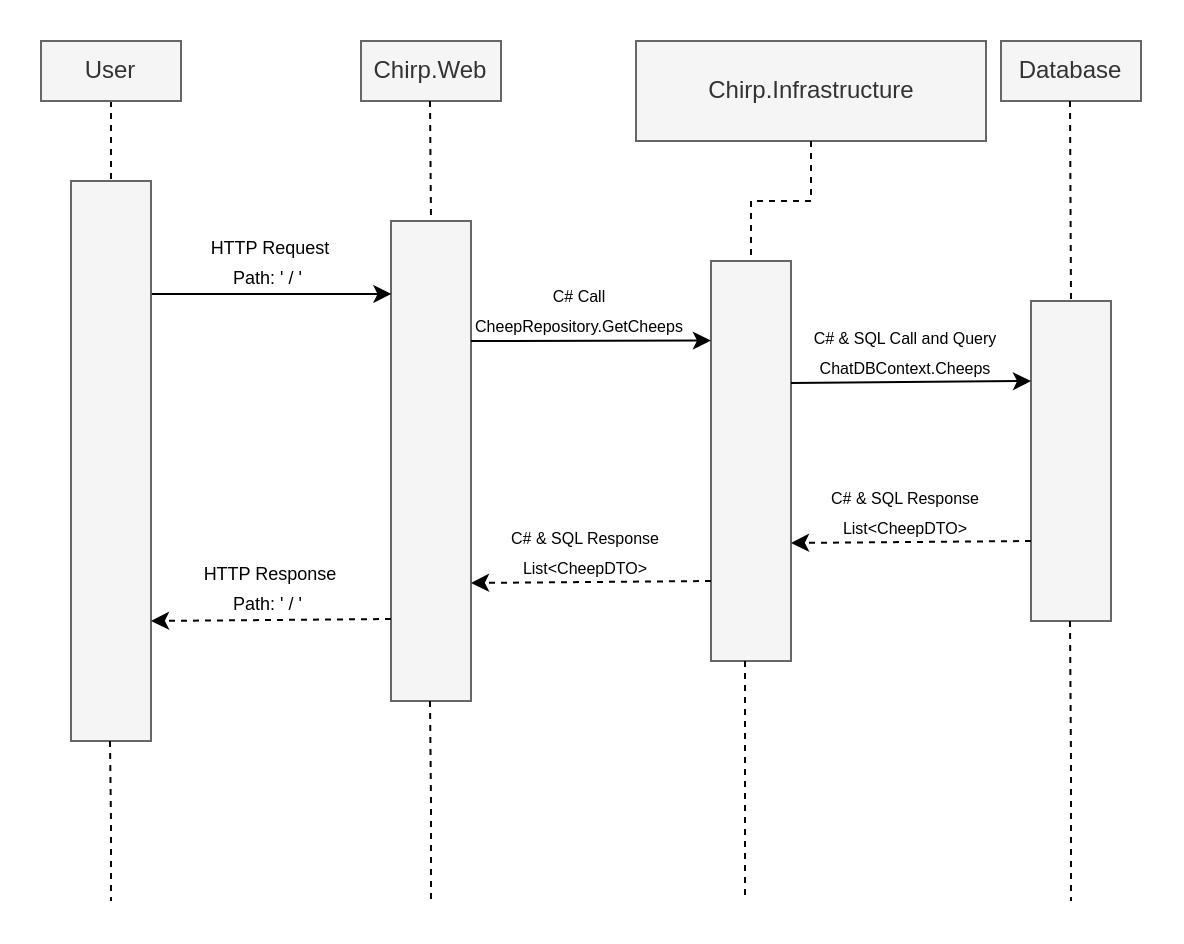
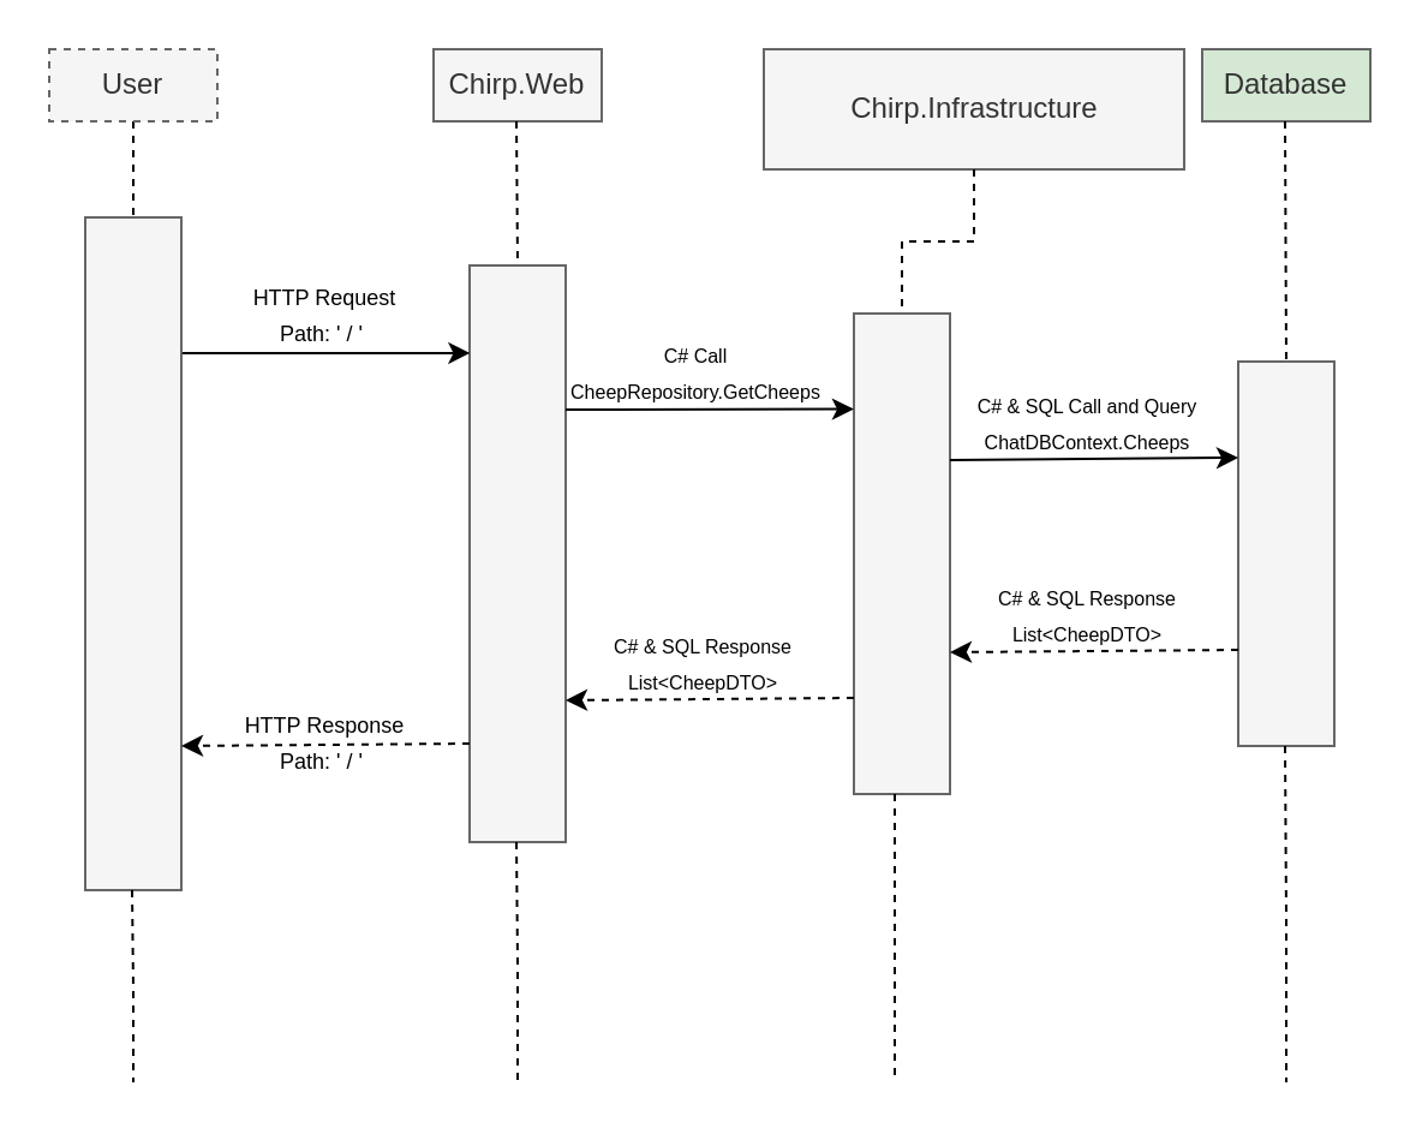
  <mxCell id="0" />
  <mxCell id="1" parent="0" />
  <mxCell id="2" value="" style="rounded=0;whiteSpace=wrap;html=1;fillColor=#f5f5f5;fontColor=#333333;strokeColor=#666666;" vertex="1" parent="1"><mxGeometry x="35" y="90" width="40" height="280" as="geometry" /></mxCell>
  <mxCell id="3" value="" style="rounded=0;whiteSpace=wrap;html=1;fillColor=#f5f5f5;fontColor=#333333;strokeColor=#666666;" vertex="1" parent="1"><mxGeometry x="195" y="110" width="40" height="240" as="geometry" /></mxCell>
  <mxCell id="4" value="" style="rounded=0;whiteSpace=wrap;html=1;fillColor=#f5f5f5;fontColor=#333333;strokeColor=#666666;" vertex="1" parent="1"><mxGeometry x="355" y="130" width="40" height="200" as="geometry" /></mxCell>
  <mxCell id="5" value="" style="rounded=0;whiteSpace=wrap;html=1;fillColor=#f5f5f5;fontColor=#333333;strokeColor=#666666;" vertex="1" parent="1"><mxGeometry x="515" y="150" width="40" height="160" as="geometry" /></mxCell>
  <mxCell id="6" style="edgeStyle=orthogonalEdgeStyle;rounded=0;orthogonalLoop=1;jettySize=auto;html=1;exitX=0.5;exitY=1;exitDx=0;exitDy=0;entryX=0.5;entryY=0;entryDx=0;entryDy=0;endArrow=none;endFill=0;dashed=1;" edge="1" parent="1" source="7" target="2"><mxGeometry relative="1" as="geometry" /></mxCell>
- <mxCell id="7" value="User" style="rounded=0;whiteSpace=wrap;html=1;fillColor=#f5f5f5;fontColor=#333333;strokeColor=#666666;" vertex="1" parent="1"><mxGeometry x="20" y="20" width="70" height="30" as="geometry" /></mxCell>
+ <mxCell id="7" value="User" style="rounded=0;whiteSpace=wrap;html=1;fillColor=#f5f5f5;fontColor=#333333;strokeColor=#666666;dashed=1;" vertex="1" parent="1"><mxGeometry x="20" y="20" width="70" height="30" as="geometry" /></mxCell>
  <mxCell id="8" value="Chirp.Web" style="rounded=0;whiteSpace=wrap;html=1;fillColor=#f5f5f5;fontColor=#333333;strokeColor=#666666;" vertex="1" parent="1"><mxGeometry x="180" y="20" width="70" height="30" as="geometry" /></mxCell>
  <mxCell id="9" value="Chirp.Infrastructure" style="rounded=0;whiteSpace=wrap;html=1;fillColor=#f5f5f5;fontColor=#333333;strokeColor=#666666;" vertex="1" parent="1"><mxGeometry x="317.5" y="20" width="175" height="50" as="geometry" /></mxCell>
- <mxCell id="10" value="Database" style="rounded=0;whiteSpace=wrap;html=1;fillColor=#f5f5f5;fontColor=#333333;strokeColor=#666666;" vertex="1" parent="1"><mxGeometry x="500" y="20" width="70" height="30" as="geometry" /></mxCell>
+ <mxCell id="10" value="Database" style="rounded=0;whiteSpace=wrap;html=1;fillColor=#d5e8d4;fontColor=#333333;strokeColor=#666666;" vertex="1" parent="1"><mxGeometry x="500" y="20" width="70" height="30" as="geometry" /></mxCell>
  <mxCell id="11" style="edgeStyle=orthogonalEdgeStyle;rounded=0;orthogonalLoop=1;jettySize=auto;html=1;exitX=0.5;exitY=1;exitDx=0;exitDy=0;entryX=0.5;entryY=0;entryDx=0;entryDy=0;endArrow=none;endFill=0;dashed=1;" edge="1" parent="1" target="3"><mxGeometry relative="1" as="geometry"><mxPoint x="214.5" y="50" as="sourcePoint" /><mxPoint x="214.5" y="90" as="targetPoint" /></mxGeometry></mxCell>
  <mxCell id="12" style="edgeStyle=orthogonalEdgeStyle;rounded=0;orthogonalLoop=1;jettySize=auto;html=1;exitX=0.5;exitY=1;exitDx=0;exitDy=0;entryX=0.5;entryY=0;entryDx=0;entryDy=0;endArrow=none;endFill=0;dashed=1;" edge="1" parent="1" source="9" target="4"><mxGeometry relative="1" as="geometry"><mxPoint x="372" y="50" as="sourcePoint" /><mxPoint x="372.5" y="110" as="targetPoint" /></mxGeometry></mxCell>
  <mxCell id="13" style="edgeStyle=orthogonalEdgeStyle;rounded=0;orthogonalLoop=1;jettySize=auto;html=1;exitX=0.5;exitY=1;exitDx=0;exitDy=0;entryX=0.5;entryY=0;entryDx=0;entryDy=0;endArrow=none;endFill=0;dashed=1;" edge="1" parent="1" target="5"><mxGeometry relative="1" as="geometry"><mxPoint x="534.5" y="50" as="sourcePoint" /><mxPoint x="535" y="110" as="targetPoint" /></mxGeometry></mxCell>
  <mxCell id="14" style="edgeStyle=orthogonalEdgeStyle;rounded=0;orthogonalLoop=1;jettySize=auto;html=1;exitX=0.5;exitY=1;exitDx=0;exitDy=0;entryX=0.5;entryY=0;entryDx=0;entryDy=0;endArrow=none;endFill=0;dashed=1;" edge="1" parent="1"><mxGeometry relative="1" as="geometry"><mxPoint x="214.5" y="350" as="sourcePoint" /><mxPoint x="215" y="450" as="targetPoint" /></mxGeometry></mxCell>
  <mxCell id="15" style="edgeStyle=orthogonalEdgeStyle;rounded=0;orthogonalLoop=1;jettySize=auto;html=1;exitX=0.5;exitY=1;exitDx=0;exitDy=0;endArrow=none;endFill=0;dashed=1;" edge="1" parent="1"><mxGeometry relative="1" as="geometry"><mxPoint x="54.5" y="370" as="sourcePoint" /><mxPoint x="55" y="450" as="targetPoint" /></mxGeometry></mxCell>
  <mxCell id="16" style="edgeStyle=orthogonalEdgeStyle;rounded=0;orthogonalLoop=1;jettySize=auto;html=1;exitX=0.5;exitY=1;exitDx=0;exitDy=0;endArrow=none;endFill=0;dashed=1;" edge="1" parent="1"><mxGeometry relative="1" as="geometry"><mxPoint x="372" y="330" as="sourcePoint" /><mxPoint x="372" y="450" as="targetPoint" /></mxGeometry></mxCell>
  <mxCell id="17" style="edgeStyle=orthogonalEdgeStyle;rounded=0;orthogonalLoop=1;jettySize=auto;html=1;exitX=0.5;exitY=1;exitDx=0;exitDy=0;endArrow=none;endFill=0;dashed=1;" edge="1" parent="1"><mxGeometry relative="1" as="geometry"><mxPoint x="534.5" y="310" as="sourcePoint" /><mxPoint x="535" y="450" as="targetPoint" /></mxGeometry></mxCell>
  <mxCell id="18" value="" style="endArrow=classic;html=1;rounded=0;exitX=1;exitY=0.25;exitDx=0;exitDy=0;entryX=-0.001;entryY=0.199;entryDx=0;entryDy=0;entryPerimeter=0;" edge="1" parent="1" source="3" target="4"><mxGeometry width="50" height="50" relative="1" as="geometry"><mxPoint x="305" y="240" as="sourcePoint" /><mxPoint x="295" y="180" as="targetPoint" /></mxGeometry></mxCell>
  <mxCell id="19" value="" style="endArrow=classic;html=1;rounded=0;exitX=1.011;exitY=0.202;exitDx=0;exitDy=0;exitPerimeter=0;entryX=0.005;entryY=0.152;entryDx=0;entryDy=0;entryPerimeter=0;" edge="1" parent="1" source="2" target="3"><mxGeometry width="50" height="50" relative="1" as="geometry"><mxPoint x="305" y="240" as="sourcePoint" /><mxPoint x="355" y="190" as="targetPoint" /></mxGeometry></mxCell>
  <mxCell id="20" value="&lt;font style=&quot;font-size: 9px;&quot;&gt;HTTP Request&lt;/font&gt;&lt;div&gt;&lt;font style=&quot;font-size: 9px;&quot;&gt;Path: ' / '&amp;nbsp;&lt;/font&gt;&lt;/div&gt;" style="text;html=1;align=center;verticalAlign=middle;whiteSpace=wrap;rounded=0;" vertex="1" parent="1"><mxGeometry x="90" y="115" width="90" height="30" as="geometry" /></mxCell>
  <mxCell id="21" value="&lt;font style=&quot;font-size: 8px;&quot;&gt;C# Call&lt;/font&gt;&lt;div&gt;&lt;font style=&quot;font-size: 8px;&quot;&gt;CheepRepository.GetCheeps&lt;/font&gt;&lt;/div&gt;" style="text;html=1;align=center;verticalAlign=middle;whiteSpace=wrap;rounded=0;" vertex="1" parent="1"><mxGeometry x="222" y="139" width="135" height="30" as="geometry" /></mxCell>
  <mxCell id="22" value="" style="endArrow=classic;html=1;rounded=0;exitX=1.011;exitY=0.202;exitDx=0;exitDy=0;exitPerimeter=0;entryX=0.005;entryY=0.152;entryDx=0;entryDy=0;entryPerimeter=0;" edge="1" parent="1"><mxGeometry width="50" height="50" relative="1" as="geometry"><mxPoint x="395" y="191" as="sourcePoint" /><mxPoint x="515" y="190" as="targetPoint" /></mxGeometry></mxCell>
  <mxCell id="23" value="&lt;font style=&quot;font-size: 8px;&quot;&gt;C# &amp;amp; SQL Call and Query&lt;/font&gt;&lt;div&gt;&lt;font style=&quot;font-size: 8px;&quot;&gt;ChatDBContext.Cheeps&lt;/font&gt;&lt;/div&gt;" style="text;html=1;align=center;verticalAlign=middle;whiteSpace=wrap;rounded=0;" vertex="1" parent="1"><mxGeometry x="385" y="160" width="135" height="30" as="geometry" /></mxCell>
  <mxCell id="24" value="" style="endArrow=classic;html=1;rounded=0;exitX=1.011;exitY=0.202;exitDx=0;exitDy=0;exitPerimeter=0;entryX=0.005;entryY=0.152;entryDx=0;entryDy=0;entryPerimeter=0;dashed=1;" edge="1" parent="1"><mxGeometry width="50" height="50" relative="1" as="geometry"><mxPoint x="515" y="270" as="sourcePoint" /><mxPoint x="395" y="271" as="targetPoint" /></mxGeometry></mxCell>
  <mxCell id="25" value="&lt;font style=&quot;font-size: 8px;&quot;&gt;C# &amp;amp; SQL Response&lt;/font&gt;&lt;div&gt;&lt;span style=&quot;font-size: 8px;&quot;&gt;List&amp;lt;CheepDTO&amp;gt;&lt;/span&gt;&lt;/div&gt;" style="text;html=1;align=center;verticalAlign=middle;whiteSpace=wrap;rounded=0;" vertex="1" parent="1"><mxGeometry x="385" y="240" width="135" height="30" as="geometry" /></mxCell>
  <mxCell id="26" value="" style="endArrow=classic;html=1;rounded=0;exitX=1.011;exitY=0.202;exitDx=0;exitDy=0;exitPerimeter=0;entryX=0.005;entryY=0.152;entryDx=0;entryDy=0;entryPerimeter=0;dashed=1;" edge="1" parent="1"><mxGeometry width="50" height="50" relative="1" as="geometry"><mxPoint x="355" y="290" as="sourcePoint" /><mxPoint x="235" y="291" as="targetPoint" /></mxGeometry></mxCell>
  <mxCell id="27" value="&lt;font style=&quot;font-size: 8px;&quot;&gt;C# &amp;amp; SQL Response&lt;/font&gt;&lt;div&gt;&lt;span style=&quot;font-size: 8px;&quot;&gt;List&amp;lt;CheepDTO&amp;gt;&lt;/span&gt;&lt;/div&gt;" style="text;html=1;align=center;verticalAlign=middle;whiteSpace=wrap;rounded=0;" vertex="1" parent="1"><mxGeometry x="225" y="260" width="135" height="30" as="geometry" /></mxCell>
  <mxCell id="28" value="" style="endArrow=classic;html=1;rounded=0;exitX=1.011;exitY=0.202;exitDx=0;exitDy=0;exitPerimeter=0;entryX=0.005;entryY=0.152;entryDx=0;entryDy=0;entryPerimeter=0;dashed=1;" edge="1" parent="1"><mxGeometry width="50" height="50" relative="1" as="geometry"><mxPoint x="195" y="309" as="sourcePoint" /><mxPoint x="75" y="310" as="targetPoint" /></mxGeometry></mxCell>
- <mxCell id="29" value="&lt;font style=&quot;font-size: 9px;&quot;&gt;HTTP Response&lt;/font&gt;&lt;div&gt;&lt;div&gt;&lt;div&gt;&lt;font style=&quot;font-size: 9px;&quot;&gt;Path: ' / '&amp;nbsp;&lt;/font&gt;&lt;/div&gt;&lt;/div&gt;&lt;/div&gt;" style="text;html=1;align=center;verticalAlign=middle;whiteSpace=wrap;rounded=0;" vertex="1" parent="1"><mxGeometry x="90" y="278" width="90" height="30" as="geometry" /></mxCell>
+ <mxCell id="29" value="&lt;font style=&quot;font-size: 9px;&quot;&gt;HTTP Response&lt;/font&gt;&lt;div&gt;&lt;div&gt;&lt;div&gt;&lt;font style=&quot;font-size: 9px;&quot;&gt;Path: ' / '&amp;nbsp;&lt;/font&gt;&lt;/div&gt;&lt;/div&gt;&lt;/div&gt;" style="text;html=1;align=center;verticalAlign=middle;whiteSpace=wrap;rounded=0;" vertex="1" parent="1"><mxGeometry x="90" y="293" width="90" height="30" as="geometry" /></mxCell>
